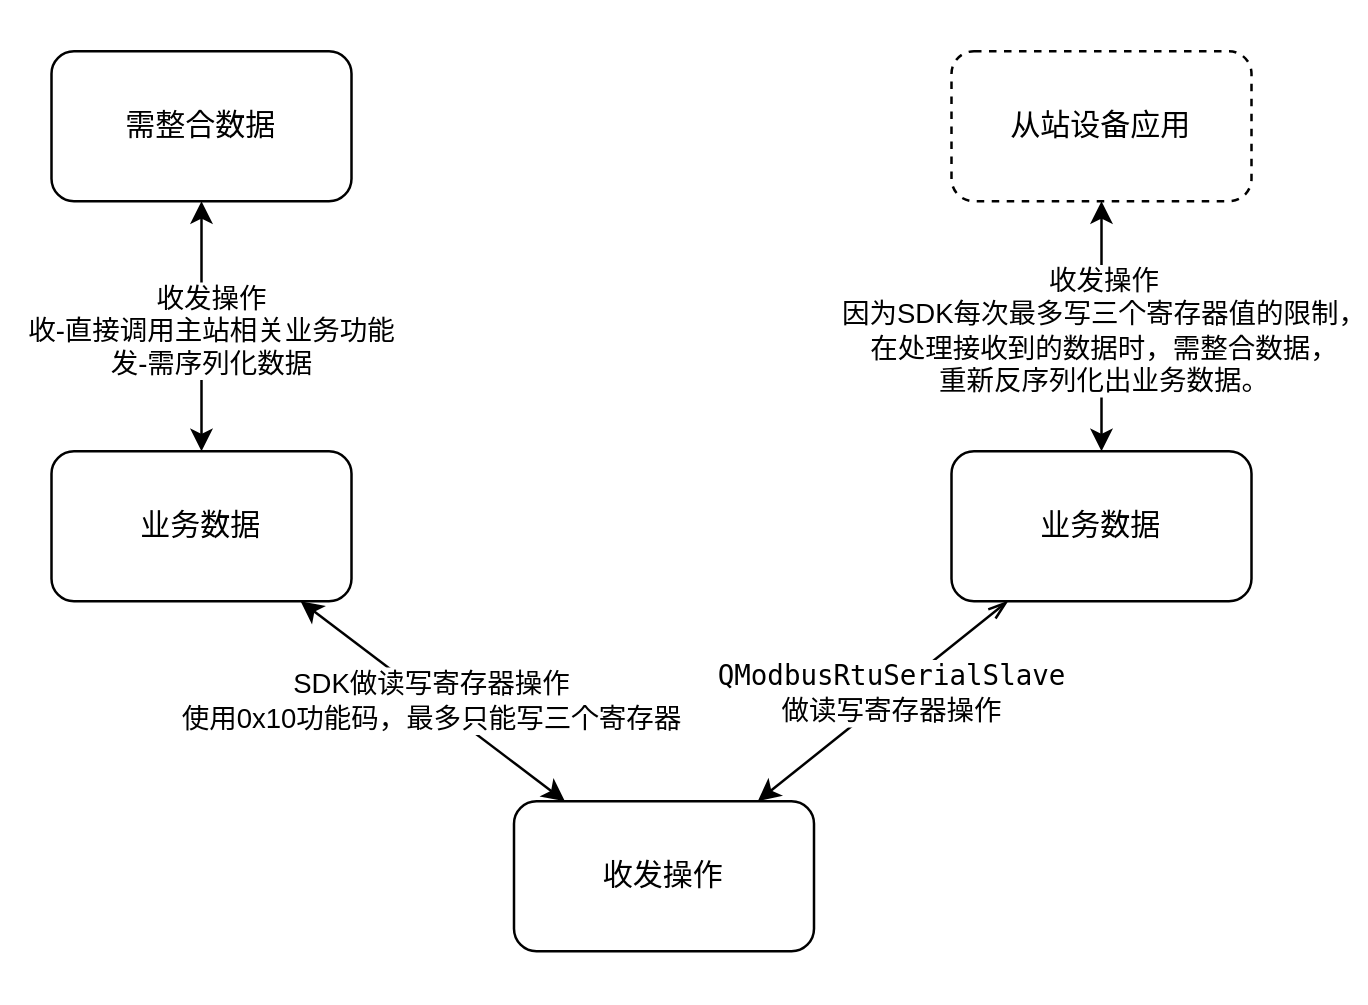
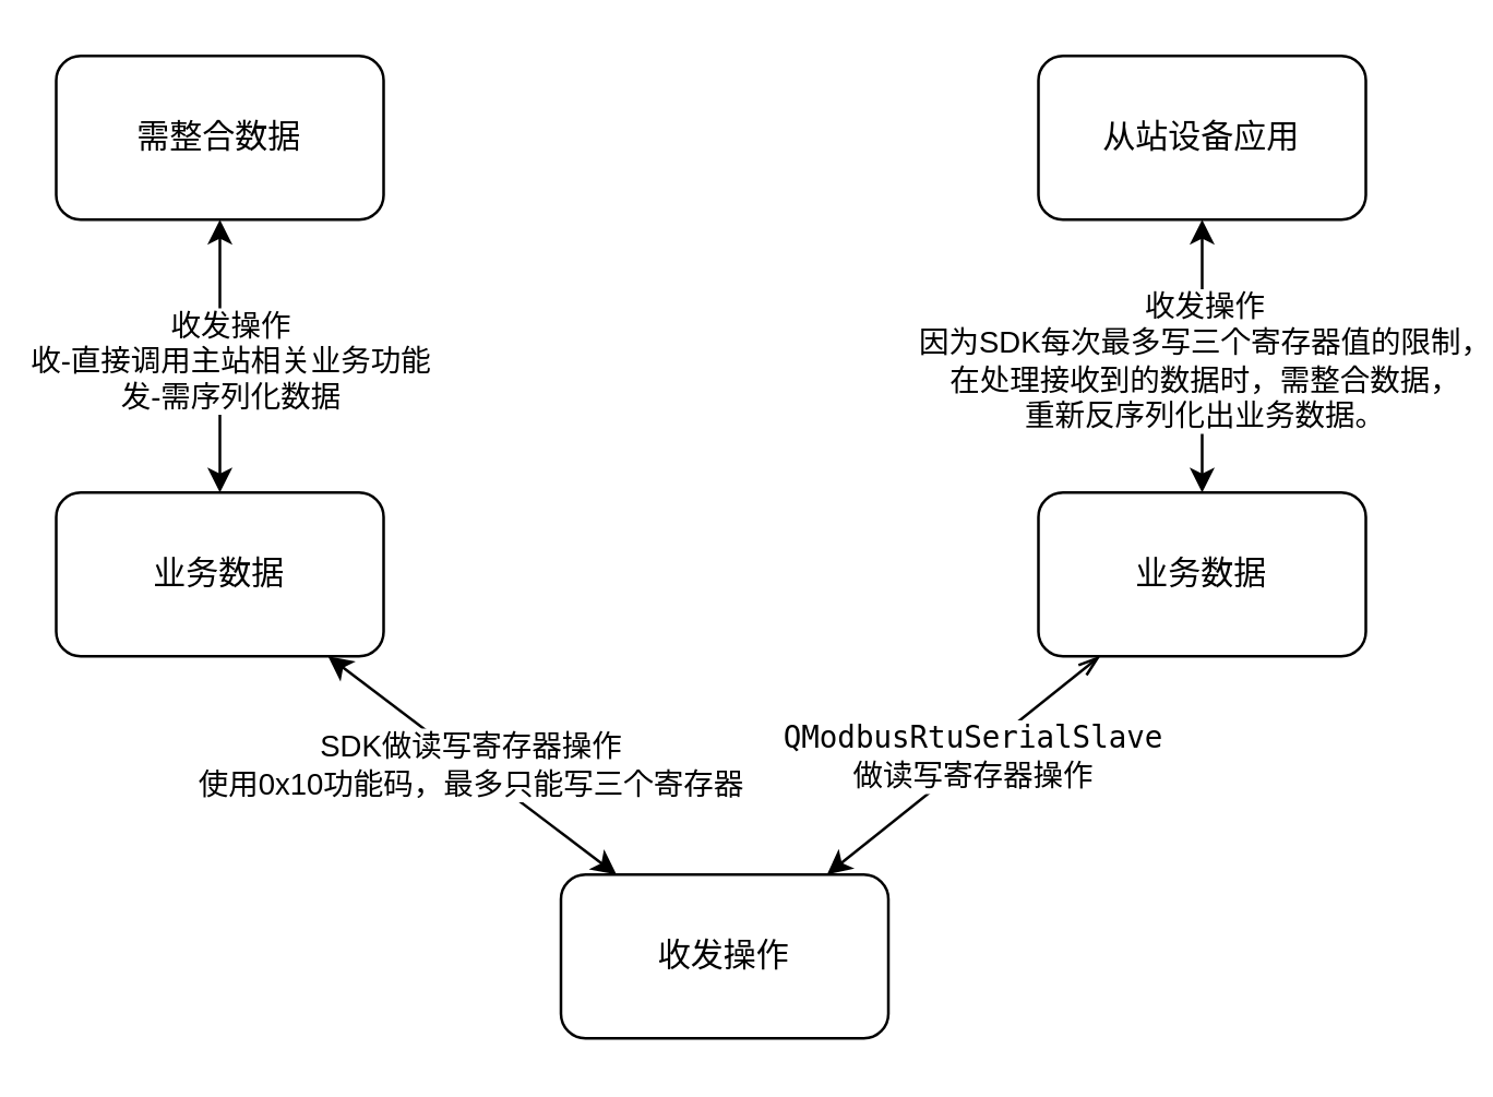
  <mxCell id="0" />
  <mxCell id="1" parent="0" />
  <mxCell id="2" style="edgeStyle=none;html=1;startArrow=classic;startFill=1;" edge="1" parent="1" source="4" target="14"><mxGeometry relative="1" as="geometry" /></mxCell>
  <mxCell id="3" value="收发操作&lt;br&gt;收-直接调用主站相关业务功能&lt;br&gt;发-需序列化数据" style="edgeLabel;html=1;align=center;verticalAlign=middle;resizable=0;points=[];" vertex="1" connectable="0" parent="2"><mxGeometry x="0.016" y="3" relative="1" as="geometry"><mxPoint as="offset" /></mxGeometry></mxCell>
  <mxCell id="4" value="需整合数据" style="rounded=1;whiteSpace=wrap;html=1;" vertex="1" parent="1"><mxGeometry x="20" width="120" height="60" as="geometry" y="20" /></mxCell>
  <mxCell id="5" value="" style="edgeStyle=none;html=1;startArrow=classic;startFill=1;" edge="1" parent="1" source="7" target="10"><mxGeometry relative="1" as="geometry" /></mxCell>
  <mxCell id="6" value="收发操作&lt;br&gt;因为SDK每次最多写三个寄存器值的限制，&lt;br&gt;在处理接收到的数据时，需整合数据，&lt;br&gt;重新反序列化出业务数据。" style="edgeLabel;html=1;align=center;verticalAlign=middle;resizable=0;points=[];" vertex="1" connectable="0" parent="5"><mxGeometry x="0.011" relative="1" as="geometry"><mxPoint as="offset" /></mxGeometry></mxCell>
- <mxCell id="7" value="从站设备应用" style="rounded=1;whiteSpace=wrap;html=1;dashed=1;" vertex="1" parent="1"><mxGeometry x="380" width="120" height="60" as="geometry" y="20" /></mxCell>
+ <mxCell id="7" value="从站设备应用" style="rounded=1;whiteSpace=wrap;html=1;" vertex="1" parent="1"><mxGeometry x="380" width="120" height="60" as="geometry" y="20" /></mxCell>
  <mxCell id="8" value="" style="edgeStyle=none;html=1;startArrow=openThin;startFill=0;" edge="1" parent="1" source="10" target="11"><mxGeometry relative="1" as="geometry" /></mxCell>
  <mxCell id="9" value="&lt;code&gt;QModbusRtuSerialSlave&lt;br&gt;做读写寄存器操作&lt;/code&gt;" style="edgeLabel;html=1;align=center;verticalAlign=middle;resizable=0;points=[];" vertex="1" connectable="0" parent="8"><mxGeometry x="-0.06" y="-1" relative="1" as="geometry"><mxPoint as="offset" /></mxGeometry></mxCell>
  <mxCell id="10" value="业务数据" style="rounded=1;whiteSpace=wrap;html=1;" vertex="1" parent="1"><mxGeometry x="380" y="180" width="120" height="60" as="geometry" /></mxCell>
  <mxCell id="11" value="收发操作" style="rounded=1;whiteSpace=wrap;html=1;" vertex="1" parent="1"><mxGeometry x="205" y="320" width="120" height="60" as="geometry" /></mxCell>
  <mxCell id="12" style="edgeStyle=none;html=1;startArrow=classic;startFill=1;" edge="1" parent="1" source="14" target="11"><mxGeometry relative="1" as="geometry"><mxPoint x="80" y="230" as="targetPoint" /></mxGeometry></mxCell>
  <mxCell id="13" value="SDK做读写寄存器操作&lt;br&gt;使用0x10功能码，最多只能写三个寄存器" style="edgeLabel;html=1;align=center;verticalAlign=middle;resizable=0;points=[];" vertex="1" connectable="0" parent="12"><mxGeometry x="-0.014" relative="1" as="geometry"><mxPoint as="offset" /></mxGeometry></mxCell>
  <mxCell id="14" value="业务数据" style="rounded=1;whiteSpace=wrap;html=1;" vertex="1" parent="1"><mxGeometry x="20" y="180" width="120" height="60" as="geometry" /></mxCell>
